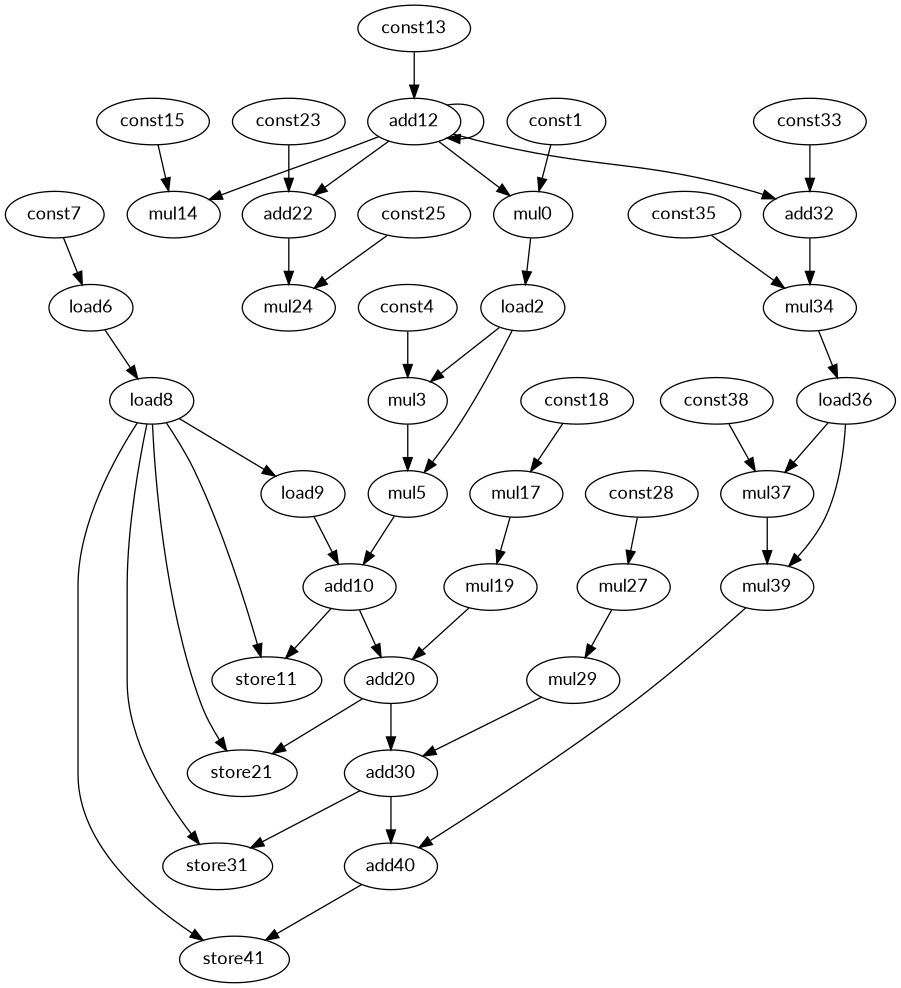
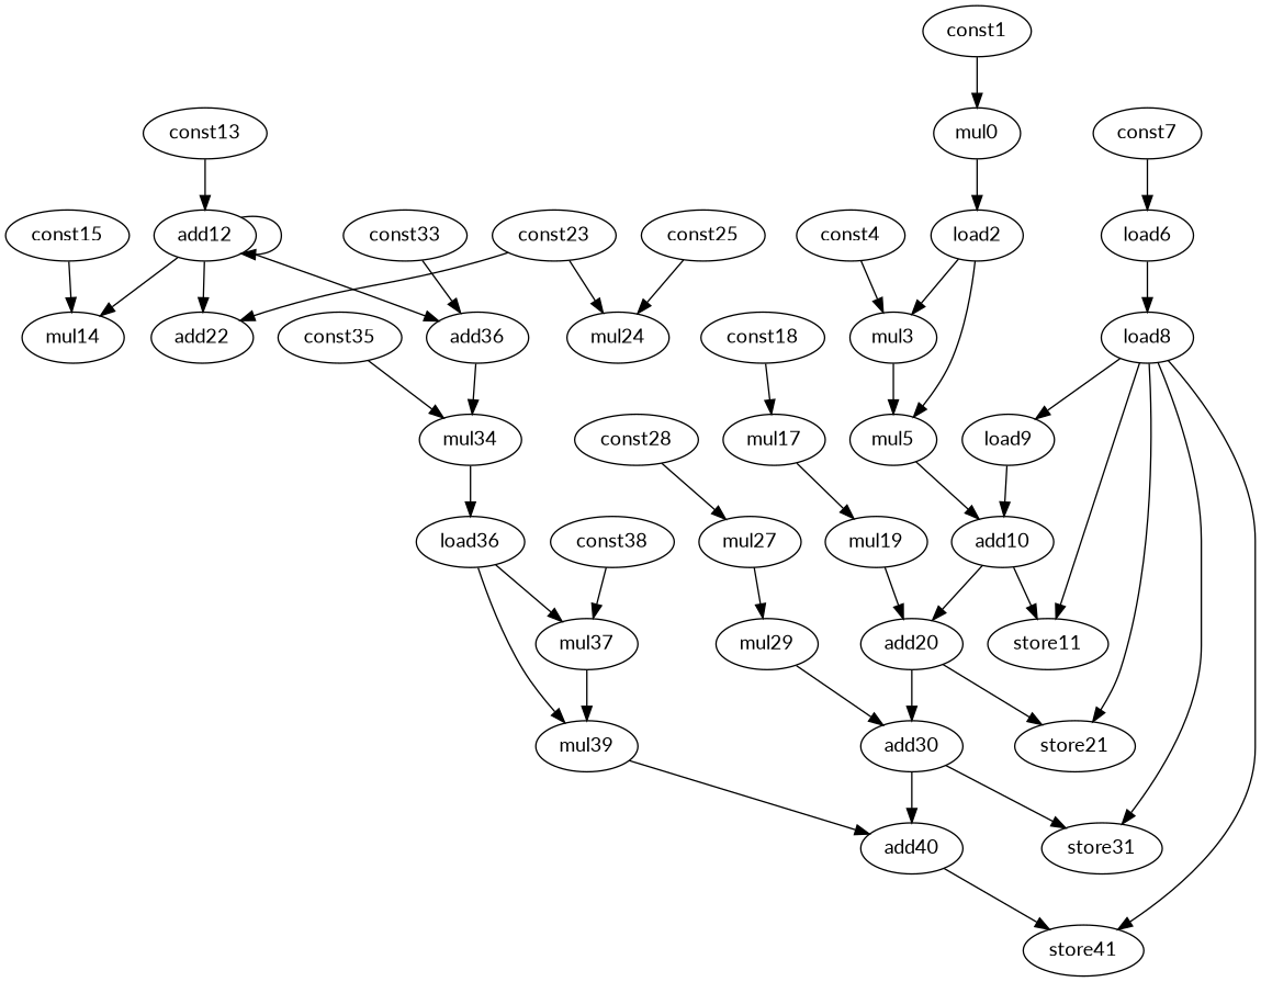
  digraph {
    fontname=Lato
    node [fontname=Lato opcode=mul]
    edge [fontname=Lato operand=0]
    load2 [opcode=load]
    mul0
    mul3
    mul5
    const1 [opcode=const]
    add10 [opcode=add]
    const4 [opcode=const]
    store11 [opcode=store]
    add20 [opcode=add]
    load6 [opcode=load]
    load8 [opcode=load]
    load9 [opcode=load]
    store21 [opcode=store]
    store31 [opcode=store]
    store41 [opcode=store]
    const7 [opcode=const]
    add30 [opcode=add]
    add12 [opcode=add]
    mul14
    add22 [opcode=add]
-   add32 [opcode=add]
+   add32 [opcode=add label=add36]
    mul24
    mul34
    const13 [opcode=const]
    const15 [opcode=const]
    mul17
    mul19
    const18 [opcode=const]
    add40 [opcode=add]
    const23 [opcode=const]
    const25 [opcode=const]
    mul27
    mul29
    const28 [opcode=const]
    load36 [opcode=load]
    const33 [opcode=const]
    mul37
    mul39
    const35 [opcode=const]
    const38 [opcode=const]
    load2 -> mul3
    load2 -> mul5 [operand=1]
    mul0 -> load2
    mul3 -> mul5
    mul5 -> add10 [operand=1]
    const1 -> mul0
    add10 -> store11
    add10 -> add20 [operand=1]
    const4 -> mul3 [operand=1]
    add20 -> store21
    add20 -> add30 [operand=1]
    load6 -> load8
    load8 -> store11 [operand=1]
    load8 -> load9
    load8 -> store21 [operand=1]
    load8 -> store31 [operand=1]
    load8 -> store41 [operand=1]
    load9 -> add10
    const7 -> load6
    add30 -> store31
    add30 -> add40 [operand=1]
-   add12 -> mul0 [operand=1]
    add12 -> add12
    add12 -> mul14 [operand=1]
    add12 -> add22
    add12 -> add32
-   add22 -> mul24 [operand=1]
+   const23 -> mul24 [operand=1]
    add32 -> mul34 [operand=1]
    mul34 -> load36
    const13 -> add12 [operand=1]
    const15 -> mul14
    mul17 -> mul19
    mul19 -> add20
    const18 -> mul17 [operand=1]
    add40 -> store41
    const23 -> add22 [operand=1]
    const25 -> mul24
    mul27 -> mul29
    mul29 -> add30
    const28 -> mul27 [operand=1]
    load36 -> mul37
    load36 -> mul39 [operand=1]
    const33 -> add32 [operand=1]
    mul37 -> mul39
    mul39 -> add40
    const35 -> mul34
    const38 -> mul37 [operand=1]
  }
